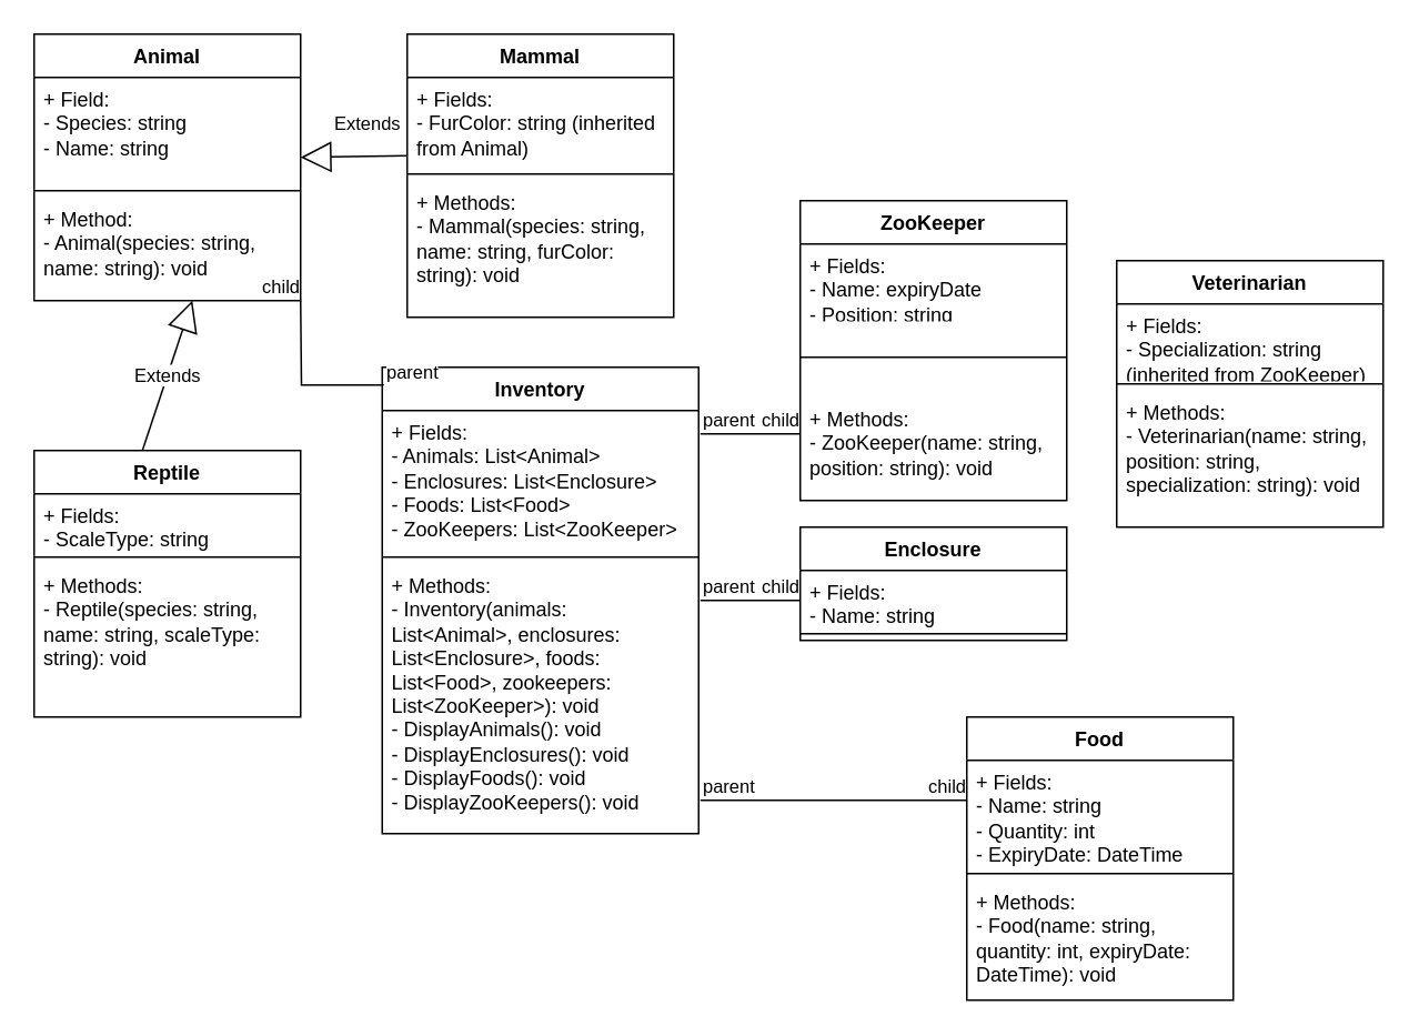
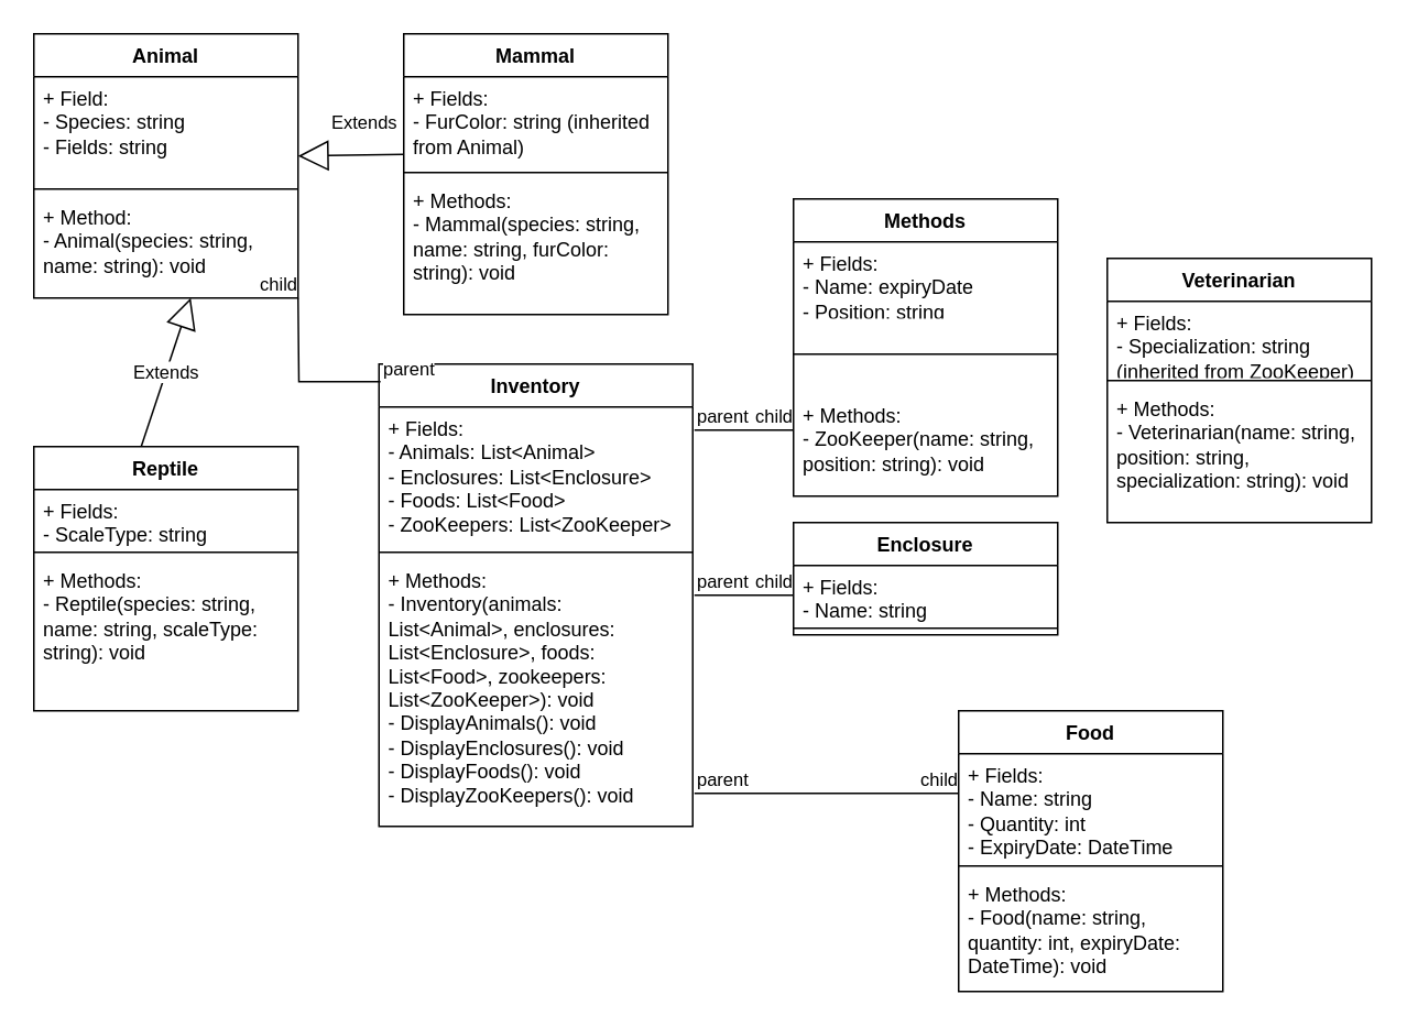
  <mxCell id="0" />
  <mxCell id="1" parent="0" />
  <mxCell id="2" value="Animal&lt;br&gt;" style="swimlane;fontStyle=1;align=center;verticalAlign=top;childLayout=stackLayout;horizontal=1;startSize=26;horizontalStack=0;resizeParent=1;resizeParentMax=0;resizeLast=0;collapsible=1;marginBottom=0;whiteSpace=wrap;html=1;" vertex="1" parent="1"><mxGeometry x="20" y="20" width="160" height="160" as="geometry" /></mxCell>
- <mxCell id="3" value="+ Field: &lt;br/&gt;  - Species: string&lt;br/&gt;  - Name: string" style="text;strokeColor=none;fillColor=none;align=left;verticalAlign=top;spacingLeft=4;spacingRight=4;overflow=hidden;rotatable=0;points=[[0,0.5],[1,0.5]];portConstraint=eastwest;whiteSpace=wrap;html=1;" vertex="1" parent="2"><mxGeometry y="26" width="160" height="64" as="geometry" /></mxCell>
+ <mxCell id="3" value="+ Field: &lt;br/&gt;  - Species: string&lt;br/&gt;  - Fields: string" style="text;strokeColor=none;fillColor=none;align=left;verticalAlign=top;spacingLeft=4;spacingRight=4;overflow=hidden;rotatable=0;points=[[0,0.5],[1,0.5]];portConstraint=eastwest;whiteSpace=wrap;html=1;" vertex="1" parent="2"><mxGeometry y="26" width="160" height="64" as="geometry" /></mxCell>
  <mxCell id="4" value="" style="line;strokeWidth=1;fillColor=none;align=left;verticalAlign=middle;spacingTop=-1;spacingLeft=3;spacingRight=3;rotatable=0;labelPosition=right;points=[];portConstraint=eastwest;strokeColor=inherit;" vertex="1" parent="2"><mxGeometry y="90" width="160" height="8" as="geometry" /></mxCell>
  <mxCell id="5" value="+ Method: &lt;br/&gt;  - Animal(species: string, name: string): void" style="text;strokeColor=none;fillColor=none;align=left;verticalAlign=top;spacingLeft=4;spacingRight=4;overflow=hidden;rotatable=0;points=[[0,0.5],[1,0.5]];portConstraint=eastwest;whiteSpace=wrap;html=1;" vertex="1" parent="2"><mxGeometry y="98" width="160" height="62" as="geometry" /></mxCell>
  <mxCell id="6" value="Mammal&lt;br&gt;" style="swimlane;fontStyle=1;align=center;verticalAlign=top;childLayout=stackLayout;horizontal=1;startSize=26;horizontalStack=0;resizeParent=1;resizeParentMax=0;resizeLast=0;collapsible=1;marginBottom=0;whiteSpace=wrap;html=1;" vertex="1" parent="1"><mxGeometry x="244" y="20" width="160" height="170" as="geometry" /></mxCell>
  <mxCell id="7" value="+ Fields: &lt;br/&gt;  - FurColor: string (inherited from Animal)" style="text;strokeColor=none;fillColor=none;align=left;verticalAlign=top;spacingLeft=4;spacingRight=4;overflow=hidden;rotatable=0;points=[[0,0.5],[1,0.5]];portConstraint=eastwest;whiteSpace=wrap;html=1;" vertex="1" parent="6"><mxGeometry y="26" width="160" height="54" as="geometry" /></mxCell>
  <mxCell id="8" value="" style="line;strokeWidth=1;fillColor=none;align=left;verticalAlign=middle;spacingTop=-1;spacingLeft=3;spacingRight=3;rotatable=0;labelPosition=right;points=[];portConstraint=eastwest;strokeColor=inherit;" vertex="1" parent="6"><mxGeometry y="80" width="160" height="8" as="geometry" /></mxCell>
  <mxCell id="9" value="+ Methods: &lt;br/&gt;  - Mammal(species: string, name: string, furColor: string): void" style="text;strokeColor=none;fillColor=none;align=left;verticalAlign=top;spacingLeft=4;spacingRight=4;overflow=hidden;rotatable=0;points=[[0,0.5],[1,0.5]];portConstraint=eastwest;whiteSpace=wrap;html=1;" vertex="1" parent="6"><mxGeometry y="88" width="160" height="82" as="geometry" /></mxCell>
  <mxCell id="10" value="Reptile&lt;br&gt;" style="swimlane;fontStyle=1;align=center;verticalAlign=top;childLayout=stackLayout;horizontal=1;startSize=26;horizontalStack=0;resizeParent=1;resizeParentMax=0;resizeLast=0;collapsible=1;marginBottom=0;whiteSpace=wrap;html=1;" vertex="1" parent="1"><mxGeometry x="20" y="270" width="160" height="160" as="geometry" /></mxCell>
  <mxCell id="11" value="+ Fields: &lt;br/&gt;  - ScaleType: string (inherited from Animal)" style="text;strokeColor=none;fillColor=none;align=left;verticalAlign=top;spacingLeft=4;spacingRight=4;overflow=hidden;rotatable=0;points=[[0,0.5],[1,0.5]];portConstraint=eastwest;whiteSpace=wrap;html=1;" vertex="1" parent="10"><mxGeometry y="26" width="160" height="34" as="geometry" /></mxCell>
  <mxCell id="12" value="" style="line;strokeWidth=1;fillColor=none;align=left;verticalAlign=middle;spacingTop=-1;spacingLeft=3;spacingRight=3;rotatable=0;labelPosition=right;points=[];portConstraint=eastwest;strokeColor=inherit;" vertex="1" parent="10"><mxGeometry y="60" width="160" height="8" as="geometry" /></mxCell>
  <mxCell id="13" value="+ Methods: &lt;br/&gt;  - Reptile(species: string, name: string, scaleType: string): void" style="text;strokeColor=none;fillColor=none;align=left;verticalAlign=top;spacingLeft=4;spacingRight=4;overflow=hidden;rotatable=0;points=[[0,0.5],[1,0.5]];portConstraint=eastwest;whiteSpace=wrap;html=1;" vertex="1" parent="10"><mxGeometry y="68" width="160" height="92" as="geometry" /></mxCell>
  <mxCell id="14" value="Enclosure" style="swimlane;fontStyle=1;align=center;verticalAlign=top;childLayout=stackLayout;horizontal=1;startSize=26;horizontalStack=0;resizeParent=1;resizeParentMax=0;resizeLast=0;collapsible=1;marginBottom=0;whiteSpace=wrap;html=1;" vertex="1" parent="1"><mxGeometry x="480" y="316" width="160" height="68" as="geometry" /></mxCell>
  <mxCell id="15" value="+ Fields: &lt;br/&gt;  - Name: string&lt;br/&gt;  - Size: string" style="text;strokeColor=none;fillColor=none;align=left;verticalAlign=top;spacingLeft=4;spacingRight=4;overflow=hidden;rotatable=0;points=[[0,0.5],[1,0.5]];portConstraint=eastwest;whiteSpace=wrap;html=1;" vertex="1" parent="14"><mxGeometry y="26" width="160" height="34" as="geometry" /></mxCell>
  <mxCell id="16" value="" style="line;strokeWidth=1;fillColor=none;align=left;verticalAlign=middle;spacingTop=-1;spacingLeft=3;spacingRight=3;rotatable=0;labelPosition=right;points=[];portConstraint=eastwest;strokeColor=inherit;" vertex="1" parent="14"><mxGeometry y="60" width="160" height="8" as="geometry" /></mxCell>
  <mxCell id="17" value="Food" style="swimlane;fontStyle=1;align=center;verticalAlign=top;childLayout=stackLayout;horizontal=1;startSize=26;horizontalStack=0;resizeParent=1;resizeParentMax=0;resizeLast=0;collapsible=1;marginBottom=0;whiteSpace=wrap;html=1;" vertex="1" parent="1"><mxGeometry x="580" y="430" width="160" height="170" as="geometry" /></mxCell>
  <mxCell id="18" value="+ Fields: &lt;br/&gt;  - Name: string&lt;br/&gt;  - Quantity: int&lt;br/&gt;  - ExpiryDate: DateTime" style="text;strokeColor=none;fillColor=none;align=left;verticalAlign=top;spacingLeft=4;spacingRight=4;overflow=hidden;rotatable=0;points=[[0,0.5],[1,0.5]];portConstraint=eastwest;whiteSpace=wrap;html=1;" vertex="1" parent="17"><mxGeometry y="26" width="160" height="64" as="geometry" /></mxCell>
  <mxCell id="19" value="" style="line;strokeWidth=1;fillColor=none;align=left;verticalAlign=middle;spacingTop=-1;spacingLeft=3;spacingRight=3;rotatable=0;labelPosition=right;points=[];portConstraint=eastwest;strokeColor=inherit;" vertex="1" parent="17"><mxGeometry y="90" width="160" height="8" as="geometry" /></mxCell>
  <mxCell id="20" value="+ Methods: &lt;br/&gt;  - Food(name: string, quantity: int, expiryDate: DateTime): void" style="text;strokeColor=none;fillColor=none;align=left;verticalAlign=top;spacingLeft=4;spacingRight=4;overflow=hidden;rotatable=0;points=[[0,0.5],[1,0.5]];portConstraint=eastwest;whiteSpace=wrap;html=1;" vertex="1" parent="17"><mxGeometry y="98" width="160" height="72" as="geometry" /></mxCell>
- <mxCell id="21" value="ZooKeeper" style="swimlane;fontStyle=1;align=center;verticalAlign=top;childLayout=stackLayout;horizontal=1;startSize=26;horizontalStack=0;resizeParent=1;resizeParentMax=0;resizeLast=0;collapsible=1;marginBottom=0;whiteSpace=wrap;html=1;" vertex="1" parent="1"><mxGeometry x="480" y="120" width="160" height="180" as="geometry" /></mxCell>
+ <mxCell id="21" value="Methods" style="swimlane;fontStyle=1;align=center;verticalAlign=top;childLayout=stackLayout;horizontal=1;startSize=26;horizontalStack=0;resizeParent=1;resizeParentMax=0;resizeLast=0;collapsible=1;marginBottom=0;whiteSpace=wrap;html=1;" vertex="1" parent="1"><mxGeometry x="480" y="120" width="160" height="180" as="geometry" /></mxCell>
  <mxCell id="22" value="+ Fields: &lt;br/&gt;  - Name: expiryDate&lt;br/&gt;  - Position: string" style="text;strokeColor=none;fillColor=none;align=left;verticalAlign=top;spacingLeft=4;spacingRight=4;overflow=hidden;rotatable=0;points=[[0,0.5],[1,0.5]];portConstraint=eastwest;whiteSpace=wrap;html=1;" vertex="1" parent="21"><mxGeometry y="26" width="160" height="44" as="geometry" /></mxCell>
  <mxCell id="23" value="" style="line;strokeWidth=1;fillColor=none;align=left;verticalAlign=middle;spacingTop=-1;spacingLeft=3;spacingRight=3;rotatable=0;labelPosition=right;points=[];portConstraint=eastwest;strokeColor=inherit;" vertex="1" parent="21"><mxGeometry y="70" width="160" height="48" as="geometry" /></mxCell>
  <mxCell id="24" value="+ Methods: &lt;br/&gt;  - ZooKeeper(name: string, position: string): void" style="text;strokeColor=none;fillColor=none;align=left;verticalAlign=top;spacingLeft=4;spacingRight=4;overflow=hidden;rotatable=0;points=[[0,0.5],[1,0.5]];portConstraint=eastwest;whiteSpace=wrap;html=1;" vertex="1" parent="21"><mxGeometry y="118" width="160" height="62" as="geometry" /></mxCell>
  <mxCell id="25" value="Veterinarian" style="swimlane;fontStyle=1;align=center;verticalAlign=top;childLayout=stackLayout;horizontal=1;startSize=26;horizontalStack=0;resizeParent=1;resizeParentMax=0;resizeLast=0;collapsible=1;marginBottom=0;whiteSpace=wrap;html=1;" vertex="1" parent="1"><mxGeometry x="670" y="156" width="160" height="160" as="geometry" /></mxCell>
  <mxCell id="26" value="+ Fields: &lt;br/&gt;  - Specialization: string (inherited from ZooKeeper)" style="text;strokeColor=none;fillColor=none;align=left;verticalAlign=top;spacingLeft=4;spacingRight=4;overflow=hidden;rotatable=0;points=[[0,0.5],[1,0.5]];portConstraint=eastwest;whiteSpace=wrap;html=1;" vertex="1" parent="25"><mxGeometry y="26" width="160" height="44" as="geometry" /></mxCell>
  <mxCell id="27" value="" style="line;strokeWidth=1;fillColor=none;align=left;verticalAlign=middle;spacingTop=-1;spacingLeft=3;spacingRight=3;rotatable=0;labelPosition=right;points=[];portConstraint=eastwest;strokeColor=inherit;" vertex="1" parent="25"><mxGeometry y="70" width="160" height="8" as="geometry" /></mxCell>
  <mxCell id="28" value="+ Methods: &lt;br/&gt;  - Veterinarian(name: string, position: string, specialization: string): void" style="text;strokeColor=none;fillColor=none;align=left;verticalAlign=top;spacingLeft=4;spacingRight=4;overflow=hidden;rotatable=0;points=[[0,0.5],[1,0.5]];portConstraint=eastwest;whiteSpace=wrap;html=1;" vertex="1" parent="25"><mxGeometry y="78" width="160" height="82" as="geometry" /></mxCell>
  <mxCell id="29" value="Inventory" style="swimlane;fontStyle=1;align=center;verticalAlign=top;childLayout=stackLayout;horizontal=1;startSize=26;horizontalStack=0;resizeParent=1;resizeParentMax=0;resizeLast=0;collapsible=1;marginBottom=0;whiteSpace=wrap;html=1;" vertex="1" parent="1"><mxGeometry x="229" y="220" width="190" height="280" as="geometry" /></mxCell>
  <mxCell id="30" value="+ Fields: &lt;br/&gt;  - Animals: List&amp;lt;Animal&amp;gt;&lt;br/&gt;  - Enclosures: List&amp;lt;Enclosure&amp;gt;&lt;br/&gt;  - Foods: List&amp;lt;Food&amp;gt;&lt;br/&gt;  - ZooKeepers: List&amp;lt;ZooKeeper&amp;gt;" style="text;strokeColor=none;fillColor=none;align=left;verticalAlign=top;spacingLeft=4;spacingRight=4;overflow=hidden;rotatable=0;points=[[0,0.5],[1,0.5]];portConstraint=eastwest;whiteSpace=wrap;html=1;" vertex="1" parent="29"><mxGeometry y="26" width="190" height="84" as="geometry" /></mxCell>
  <mxCell id="31" value="" style="line;strokeWidth=1;fillColor=none;align=left;verticalAlign=middle;spacingTop=-1;spacingLeft=3;spacingRight=3;rotatable=0;labelPosition=right;points=[];portConstraint=eastwest;strokeColor=inherit;" vertex="1" parent="29"><mxGeometry y="110" width="190" height="8" as="geometry" /></mxCell>
  <mxCell id="32" value="+ Methods: &lt;br/&gt;  - Inventory(animals: List&amp;lt;Animal&amp;gt;, enclosures: List&amp;lt;Enclosure&amp;gt;, foods: List&amp;lt;Food&amp;gt;, zookeepers: List&amp;lt;ZooKeeper&amp;gt;): void&lt;br/&gt;  - DisplayAnimals(): void&lt;br/&gt;  - DisplayEnclosures(): void&lt;br/&gt;  - DisplayFoods(): void&lt;br/&gt;  - DisplayZooKeepers(): void" style="text;strokeColor=none;fillColor=none;align=left;verticalAlign=top;spacingLeft=4;spacingRight=4;overflow=hidden;rotatable=0;points=[[0,0.5],[1,0.5]];portConstraint=eastwest;whiteSpace=wrap;html=1;" vertex="1" parent="29"><mxGeometry y="118" width="190" height="162" as="geometry" /></mxCell>
  <mxCell id="33" value="Extends" style="endArrow=block;endSize=16;endFill=0;html=1;rounded=0;exitX=0;exitY=0.5;exitDx=0;exitDy=0;" edge="1" parent="1"><mxGeometry x="-0.25" y="-20" width="160" relative="1" as="geometry"><mxPoint x="244" y="93" as="sourcePoint" /><mxPoint x="180" y="94" as="targetPoint" /><mxPoint y="1" as="offset" /></mxGeometry></mxCell>
  <mxCell id="34" value="Extends" style="endArrow=block;endSize=16;endFill=0;html=1;rounded=0;" edge="1" parent="1"><mxGeometry width="160" relative="1" as="geometry"><mxPoint x="85" y="270" as="sourcePoint" /><mxPoint x="115" y="180" as="targetPoint" /></mxGeometry></mxCell>
  <mxCell id="35" value="" style="endArrow=none;html=1;edgeStyle=orthogonalEdgeStyle;rounded=0;exitX=0.005;exitY=0.038;exitDx=0;exitDy=0;exitPerimeter=0;" edge="1" parent="1" source="29"><mxGeometry relative="1" as="geometry"><mxPoint x="220" y="230" as="sourcePoint" /><mxPoint x="180" y="180" as="targetPoint" /></mxGeometry></mxCell>
  <mxCell id="36" value="parent" style="edgeLabel;resizable=0;html=1;align=left;verticalAlign=bottom;" connectable="0" vertex="1" parent="35"><mxGeometry x="-1" relative="1" as="geometry" /></mxCell>
  <mxCell id="37" value="child" style="edgeLabel;resizable=0;html=1;align=right;verticalAlign=bottom;" connectable="0" vertex="1" parent="35"><mxGeometry x="1" relative="1" as="geometry" /></mxCell>
  <mxCell id="38" value="" style="endArrow=none;html=1;edgeStyle=orthogonalEdgeStyle;rounded=0;" edge="1" parent="1"><mxGeometry relative="1" as="geometry"><mxPoint x="420" y="360" as="sourcePoint" /><mxPoint x="480" y="360" as="targetPoint" /><Array as="points"><mxPoint x="460" y="360" /><mxPoint x="460" y="360" /></Array></mxGeometry></mxCell>
  <mxCell id="39" value="parent" style="edgeLabel;resizable=0;html=1;align=left;verticalAlign=bottom;" connectable="0" vertex="1" parent="38"><mxGeometry x="-1" relative="1" as="geometry" /></mxCell>
  <mxCell id="40" value="child" style="edgeLabel;resizable=0;html=1;align=right;verticalAlign=bottom;" connectable="0" vertex="1" parent="38"><mxGeometry x="1" relative="1" as="geometry" /></mxCell>
  <mxCell id="41" value="" style="endArrow=none;html=1;edgeStyle=orthogonalEdgeStyle;rounded=0;" edge="1" parent="1"><mxGeometry relative="1" as="geometry"><mxPoint x="420" y="480" as="sourcePoint" /><mxPoint x="580" y="480" as="targetPoint" /></mxGeometry></mxCell>
  <mxCell id="42" value="parent" style="edgeLabel;resizable=0;html=1;align=left;verticalAlign=bottom;" connectable="0" vertex="1" parent="41"><mxGeometry x="-1" relative="1" as="geometry" /></mxCell>
  <mxCell id="43" value="child" style="edgeLabel;resizable=0;html=1;align=right;verticalAlign=bottom;" connectable="0" vertex="1" parent="41"><mxGeometry x="1" relative="1" as="geometry" /></mxCell>
  <mxCell id="44" value="" style="endArrow=none;html=1;edgeStyle=orthogonalEdgeStyle;rounded=0;" edge="1" parent="1"><mxGeometry relative="1" as="geometry"><mxPoint x="420" y="260" as="sourcePoint" /><mxPoint x="480" y="260" as="targetPoint" /></mxGeometry></mxCell>
  <mxCell id="45" value="parent" style="edgeLabel;resizable=0;html=1;align=left;verticalAlign=bottom;" connectable="0" vertex="1" parent="44"><mxGeometry x="-1" relative="1" as="geometry" /></mxCell>
  <mxCell id="46" value="child" style="edgeLabel;resizable=0;html=1;align=right;verticalAlign=bottom;" connectable="0" vertex="1" parent="44"><mxGeometry x="1" relative="1" as="geometry" /></mxCell>
